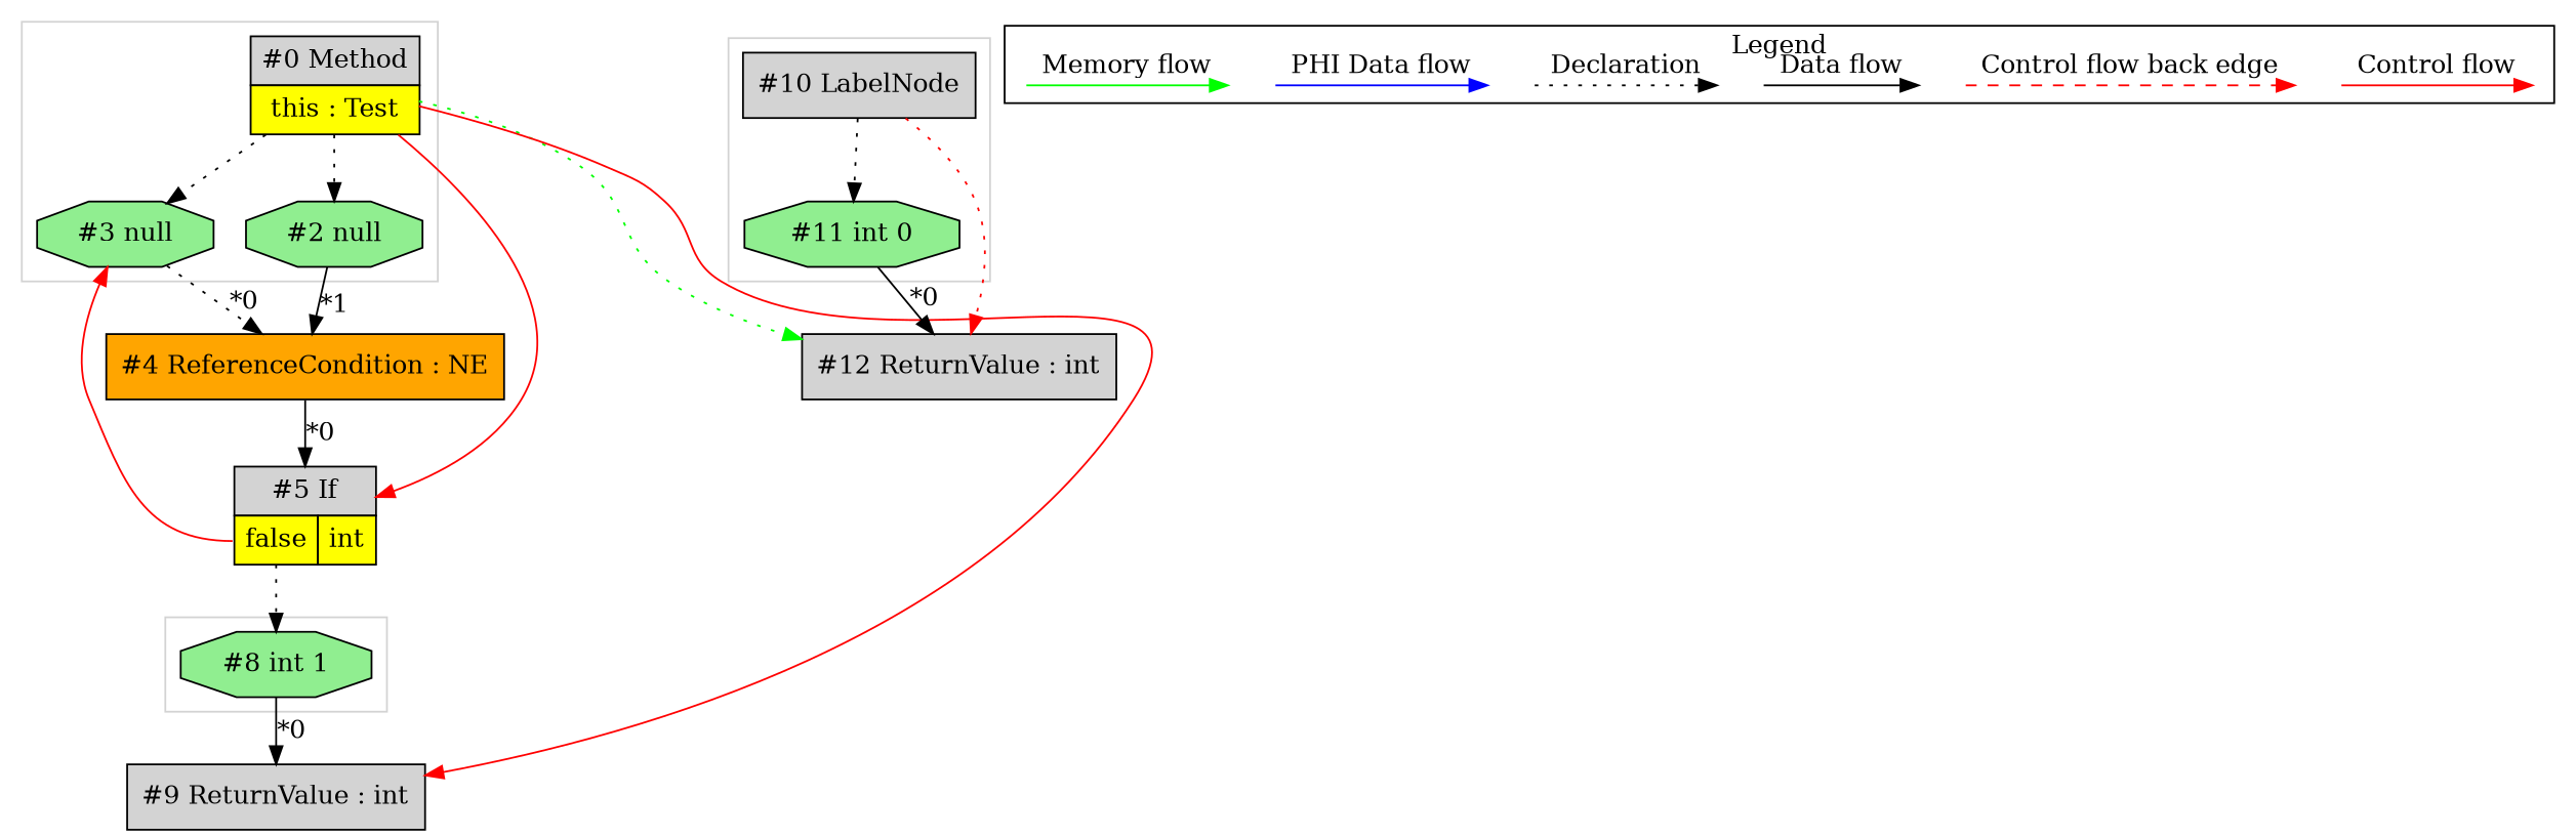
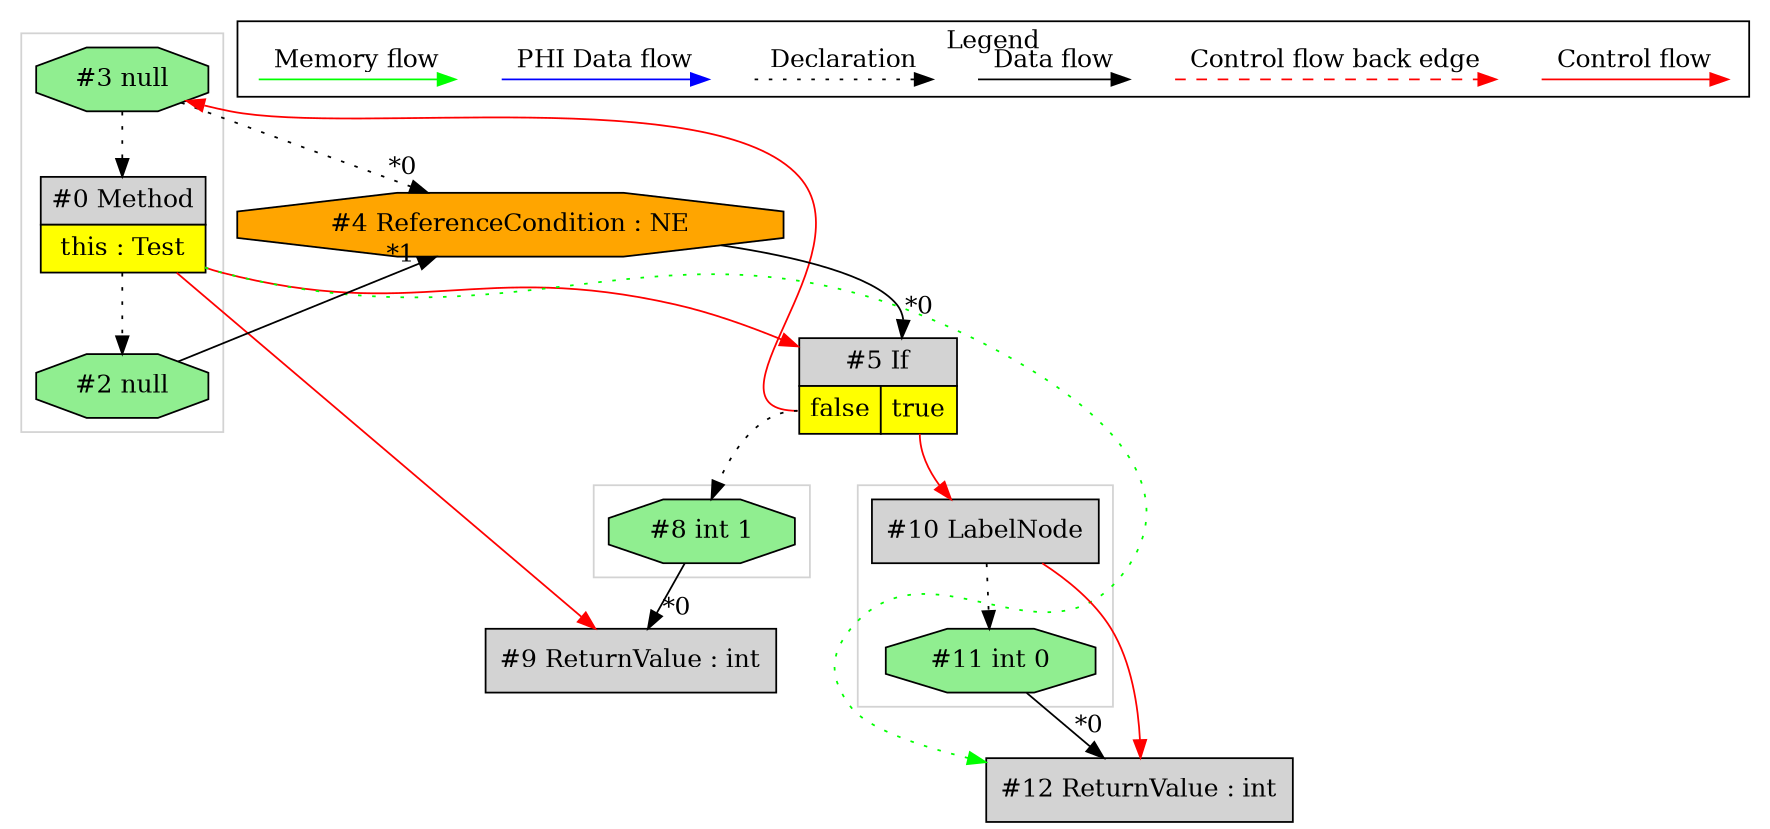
  digraph {
    ordering=in
    node [shape=point style=invis]
    edge [labeldistance=2]
    n1 [fillcolor=lightgrey label=<<table border="0" cellborder="1" cellspacing="0" cellpadding="5"><tr><td colspan="1">#0 Method</td></tr><tr><td port="prj1" bgcolor="yellow">this : Test</td></tr></table>> margin=0 shape=none style=filled]
    n2 [fillcolor=lightgreen label="#3 null" shape=octagon style=filled]
    n3 [fillcolor=lightgreen label="#2 null" shape=octagon style=filled]
    n4 [fillcolor=lightgreen label="#8 int 1" shape=octagon style=filled]
    n5 [fillcolor=lightgrey label="#10 LabelNode" shape=box style=filled]
    n6 [fillcolor=lightgreen label="#11 int 0" shape=octagon style=filled]
    c0
    c1
    c2
    c3
    d0
    d1
    d2
    d3
    d4
    d5
    d6
    d7
-   n19 [fillcolor=lightgrey label=<<table border="0" cellborder="1" cellspacing="0" cellpadding="5"><tr><td colspan="2">#5 If</td></tr><tr><td port="prj6" bgcolor="yellow">false</td><td port="prj7" bgcolor="yellow">int</td></tr></table>> margin=0 shape=none style=filled]
+   n19 [fillcolor=lightgrey label=<<table border="0" cellborder="1" cellspacing="0" cellpadding="5"><tr><td colspan="2">#5 If</td></tr><tr><td port="prj6" bgcolor="yellow">false</td><td port="prj7" bgcolor="yellow">true</td></tr></table>> margin=0 shape=none style=filled]
    n20 [fillcolor=lightgrey label="#12 ReturnValue : int" shape=box style=filled]
    n21 [fillcolor=lightgrey label="#9 ReturnValue : int" shape=box style=filled]
-   n22 [fillcolor=orange label="#4 ReferenceCondition : NE" shape=box style=filled]
+   n22 [fillcolor=orange label="#4 ReferenceCondition : NE" shape=octagon style=filled]
    subgraph cluster_1 {
      color=lightgray
      n1
      n2
      n3
    }
    subgraph cluster_2 {
      color=lightgray
      n4
    }
    subgraph cluster_3 {
      color=lightgray
      n5
      n6
    }
    subgraph cluster_4 {
      label=Legend
      subgraph sub_5 {
        label=Legend
        rank=same
        c0
        c1
        c2
        c3
        d0
        d1
        d2
        d3
        d4
        d5
        d6
        d7
      }
    }
-   n1 -> n2 [style=dotted labeldistance=""]
+   n2 -> n1 [style=dotted labeldistance=""]
    n1 -> n3 [style=dotted labeldistance=""]
    n1 -> n19 [color=red fontcolor=red]
    n1 -> n20 [color=green constraint=false style=dotted]
    n1 -> n21 [color=red constraint=false]
    n2 -> n22 [headlabel="*0" style=dotted]
    n3 -> n22 [headlabel="*1"]
    n4 -> n21 [headlabel="*0"]
    n5 -> n6 [style=dotted labeldistance=""]
-   n5 -> n20 [color=red fontcolor=red style=dotted]
+   n5 -> n20 [color=red fontcolor=red]
    n6 -> n20 [headlabel="*0"]
    c0 -> c1 [color=red label="Control flow" style=solid labeldistance=""]
    c2 -> c3 [color=red label="Control flow back edge" style=dashed labeldistance=""]
    d0 -> d1 [label="Data flow" labeldistance=""]
    d2 -> d3 [label=Declaration style=dotted labeldistance=""]
    d4 -> d5 [color=blue label="PHI Data flow" labeldistance=""]
    d6 -> d7 [color=green label="Memory flow" labeldistance=""]
    n19 -> n2 [color=red fontcolor=red tailport=prj6]
    n19 -> n4 [style=dotted tailport=prj6 labeldistance=""]
+   n19 -> n5 [color=red fontcolor=red tailport=prj7]
    n22 -> n19 [headlabel="*0"]
  }
